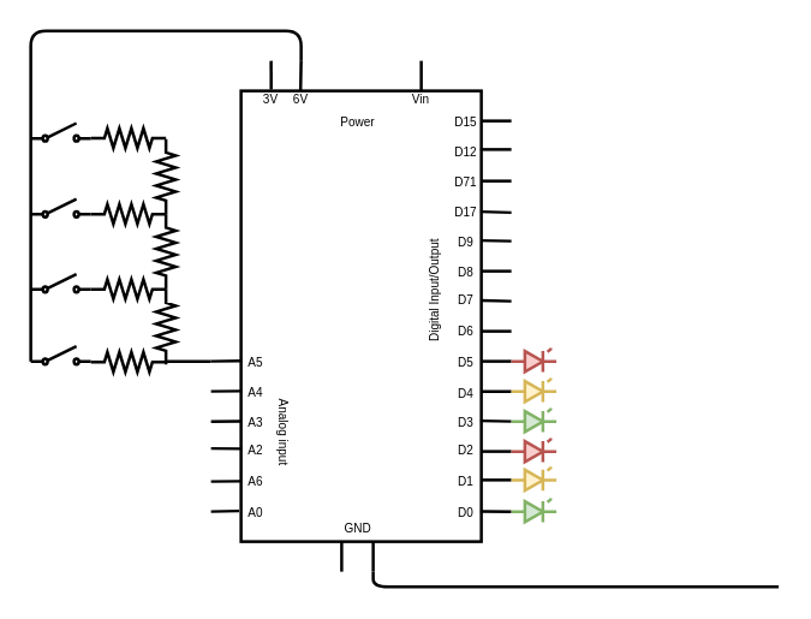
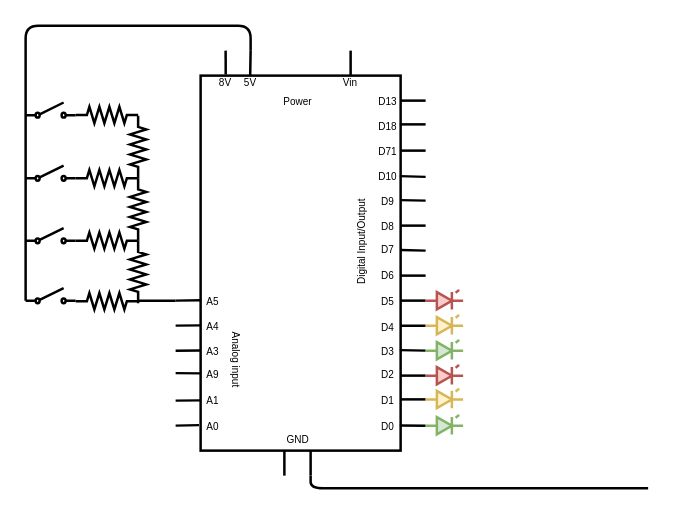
  <mxCell id="0" />
  <mxCell id="1" parent="0" />
  <mxCell id="2" value="" style="group" vertex="1" connectable="0" parent="1"><mxGeometry x="140" y="40" width="200" height="340" as="geometry" /></mxCell>
  <mxCell id="3" value="" style="rounded=0;whiteSpace=wrap;html=1;strokeWidth=2;" vertex="1" parent="2"><mxGeometry x="20" y="20" width="160" height="300" as="geometry" /></mxCell>
  <mxCell id="4" value="" style="endArrow=none;html=1;strokeWidth=2;" edge="1" parent="2"><mxGeometry width="50" height="50" relative="1" as="geometry"><mxPoint x="140" y="20" as="sourcePoint" /><mxPoint x="140" as="targetPoint" /></mxGeometry></mxCell>
  <mxCell id="5" value="" style="endArrow=none;html=1;strokeWidth=2;exitX=0.329;exitY=0;exitDx=0;exitDy=0;exitPerimeter=0;" edge="1" parent="2"><mxGeometry width="50" height="50" relative="1" as="geometry"><mxPoint x="59.64" y="20" as="sourcePoint" /><mxPoint x="60" as="targetPoint" /></mxGeometry></mxCell>
  <mxCell id="6" value="" style="endArrow=none;html=1;strokeWidth=2;exitX=0.163;exitY=-0.003;exitDx=0;exitDy=0;exitPerimeter=0;" edge="1" parent="2"><mxGeometry width="50" height="50" relative="1" as="geometry"><mxPoint x="40.08" y="19.1" as="sourcePoint" /><mxPoint x="40" as="targetPoint" /></mxGeometry></mxCell>
  <mxCell id="7" value="" style="endArrow=none;html=1;strokeWidth=2;entryX=0.996;entryY=0.933;entryDx=0;entryDy=0;entryPerimeter=0;jumpSize=6;" edge="1" parent="2" target="3"><mxGeometry width="50" height="50" relative="1" as="geometry"><mxPoint x="200" y="300" as="sourcePoint" /><mxPoint x="-10" y="340" as="targetPoint" /></mxGeometry></mxCell>
  <mxCell id="8" value="" style="endArrow=none;html=1;strokeWidth=2;" edge="1" parent="2"><mxGeometry width="50" height="50" relative="1" as="geometry"><mxPoint x="180" y="279" as="sourcePoint" /><mxPoint x="200" y="279" as="targetPoint" /></mxGeometry></mxCell>
  <mxCell id="9" value="" style="endArrow=none;html=1;strokeWidth=2;" edge="1" parent="2"><mxGeometry width="50" height="50" relative="1" as="geometry"><mxPoint x="180" y="260" as="sourcePoint" /><mxPoint x="200" y="260" as="targetPoint" /></mxGeometry></mxCell>
  <mxCell id="10" value="" style="endArrow=none;html=1;strokeWidth=2;exitX=0.996;exitY=0.732;exitDx=0;exitDy=0;exitPerimeter=0;" edge="1" parent="2" source="3"><mxGeometry width="50" height="50" relative="1" as="geometry"><mxPoint x="-40" y="390" as="sourcePoint" /><mxPoint x="200" y="240" as="targetPoint" /></mxGeometry></mxCell>
  <mxCell id="11" value="" style="endArrow=none;html=1;strokeWidth=2;entryX=0.998;entryY=0.667;entryDx=0;entryDy=0;entryPerimeter=0;" edge="1" parent="2" target="3"><mxGeometry width="50" height="50" relative="1" as="geometry"><mxPoint x="200" y="220" as="sourcePoint" /><mxPoint x="10" y="340" as="targetPoint" /></mxGeometry></mxCell>
  <mxCell id="12" value="" style="endArrow=none;html=1;strokeWidth=2;exitX=0.999;exitY=0.6;exitDx=0;exitDy=0;exitPerimeter=0;" edge="1" parent="2" source="3"><mxGeometry width="50" height="50" relative="1" as="geometry"><mxPoint x="210" y="200" as="sourcePoint" /><mxPoint x="200" y="200" as="targetPoint" /></mxGeometry></mxCell>
  <mxCell id="13" value="" style="endArrow=none;html=1;strokeWidth=2;" edge="1" parent="2"><mxGeometry width="50" height="50" relative="1" as="geometry"><mxPoint x="180" y="180" as="sourcePoint" /><mxPoint x="200" y="180" as="targetPoint" /></mxGeometry></mxCell>
  <mxCell id="14" value="" style="endArrow=none;html=1;strokeWidth=2;exitX=1.001;exitY=0.465;exitDx=0;exitDy=0;exitPerimeter=0;" edge="1" parent="2" source="3"><mxGeometry width="50" height="50" relative="1" as="geometry"><mxPoint x="190" y="160" as="sourcePoint" /><mxPoint x="200" y="160" as="targetPoint" /></mxGeometry></mxCell>
  <mxCell id="15" value="" style="endArrow=none;html=1;strokeWidth=2;exitX=0.999;exitY=0.4;exitDx=0;exitDy=0;exitPerimeter=0;" edge="1" parent="2" source="3"><mxGeometry width="50" height="50" relative="1" as="geometry"><mxPoint x="240" y="150" as="sourcePoint" /><mxPoint x="200" y="140" as="targetPoint" /></mxGeometry></mxCell>
  <mxCell id="16" value="" style="endArrow=none;html=1;strokeWidth=2;exitX=0.999;exitY=0.332;exitDx=0;exitDy=0;exitPerimeter=0;" edge="1" parent="2" source="3"><mxGeometry width="50" height="50" relative="1" as="geometry"><mxPoint x="240" y="110" as="sourcePoint" /><mxPoint x="200" y="120" as="targetPoint" /></mxGeometry></mxCell>
  <mxCell id="17" value="" style="endArrow=none;html=1;strokeWidth=2;exitX=0.996;exitY=0.268;exitDx=0;exitDy=0;exitPerimeter=0;" edge="1" parent="2" source="3"><mxGeometry width="50" height="50" relative="1" as="geometry"><mxPoint x="230" y="70" as="sourcePoint" /><mxPoint x="200" y="101" as="targetPoint" /></mxGeometry></mxCell>
  <mxCell id="18" value="" style="endArrow=none;html=1;strokeWidth=2;exitX=1;exitY=0.2;exitDx=0;exitDy=0;exitPerimeter=0;" edge="1" parent="2" source="3"><mxGeometry width="50" height="50" relative="1" as="geometry"><mxPoint x="240" y="70" as="sourcePoint" /><mxPoint x="200" y="80" as="targetPoint" /></mxGeometry></mxCell>
  <mxCell id="19" value="" style="endArrow=none;html=1;strokeWidth=2;exitX=0.996;exitY=0.13;exitDx=0;exitDy=0;exitPerimeter=0;" edge="1" parent="2" source="3"><mxGeometry width="50" height="50" relative="1" as="geometry"><mxPoint x="210" y="50" as="sourcePoint" /><mxPoint x="200" y="59" as="targetPoint" /></mxGeometry></mxCell>
  <mxCell id="20" value="" style="endArrow=none;html=1;strokeWidth=2;" edge="1" parent="2"><mxGeometry width="50" height="50" relative="1" as="geometry"><mxPoint x="180" y="40" as="sourcePoint" /><mxPoint x="200" y="40" as="targetPoint" /></mxGeometry></mxCell>
  <mxCell id="21" value="" style="endArrow=none;html=1;strokeWidth=2;entryX=-0.008;entryY=0.932;entryDx=0;entryDy=0;entryPerimeter=0;" edge="1" parent="2" target="3"><mxGeometry width="50" height="50" relative="1" as="geometry"><mxPoint y="300" as="sourcePoint" /><mxPoint x="-20" y="280" as="targetPoint" /></mxGeometry></mxCell>
  <mxCell id="22" value="" style="endArrow=none;html=1;strokeWidth=2;entryX=0;entryY=0.866;entryDx=0;entryDy=0;entryPerimeter=0;" edge="1" parent="2" target="3"><mxGeometry width="50" height="50" relative="1" as="geometry"><mxPoint y="280" as="sourcePoint" /><mxPoint x="-40" y="230" as="targetPoint" /></mxGeometry></mxCell>
  <mxCell id="23" value="" style="endArrow=none;html=1;strokeWidth=2;entryX=0.003;entryY=0.794;entryDx=0;entryDy=0;entryPerimeter=0;" edge="1" parent="2" target="3"><mxGeometry width="50" height="50" relative="1" as="geometry"><mxPoint y="258" as="sourcePoint" /><mxPoint x="-70" y="200" as="targetPoint" /></mxGeometry></mxCell>
  <mxCell id="24" value="" style="endArrow=none;html=1;strokeWidth=2;entryX=0;entryY=0.733;entryDx=0;entryDy=0;entryPerimeter=0;" edge="1" parent="2" target="3"><mxGeometry width="50" height="50" relative="1" as="geometry"><mxPoint y="240" as="sourcePoint" /><mxPoint x="-80" y="210" as="targetPoint" /></mxGeometry></mxCell>
  <mxCell id="25" value="" style="endArrow=none;html=1;strokeWidth=2;entryX=0.003;entryY=0.666;entryDx=0;entryDy=0;entryPerimeter=0;" edge="1" parent="2" target="3"><mxGeometry width="50" height="50" relative="1" as="geometry"><mxPoint y="220" as="sourcePoint" /><mxPoint x="-70" y="200" as="targetPoint" /></mxGeometry></mxCell>
  <mxCell id="26" value="" style="endArrow=none;html=1;strokeWidth=2;entryX=0.003;entryY=0.599;entryDx=0;entryDy=0;entryPerimeter=0;" edge="1" parent="2" target="3"><mxGeometry width="50" height="50" relative="1" as="geometry"><mxPoint y="200" as="sourcePoint" /><mxPoint x="-90" y="210" as="targetPoint" /></mxGeometry></mxCell>
  <mxCell id="27" value="" style="endArrow=none;html=1;strokeWidth=2;" edge="1" parent="2"><mxGeometry width="50" height="50" relative="1" as="geometry"><mxPoint x="87" y="340" as="sourcePoint" /><mxPoint x="87" y="320" as="targetPoint" /></mxGeometry></mxCell>
  <mxCell id="28" value="" style="endArrow=none;html=1;strokeWidth=2;entryX=0.55;entryY=1.001;entryDx=0;entryDy=0;entryPerimeter=0;" edge="1" parent="2" target="3"><mxGeometry width="50" height="50" relative="1" as="geometry"><mxPoint x="108" y="340" as="sourcePoint" /><mxPoint x="-60" y="250" as="targetPoint" /></mxGeometry></mxCell>
- <mxCell id="29" value="&lt;font style=&quot;font-size: 8px&quot;&gt;3V&lt;/font&gt;" style="text;html=1;strokeColor=none;fillColor=none;align=center;verticalAlign=middle;whiteSpace=wrap;rounded=0;" vertex="1" parent="2"><mxGeometry x="30" y="20" width="20" height="10" as="geometry" /></mxCell>
- <mxCell id="30" value="&lt;font style=&quot;font-size: 8px&quot;&gt;6V&lt;/font&gt;" style="text;html=1;strokeColor=none;fillColor=none;align=center;verticalAlign=middle;whiteSpace=wrap;rounded=0;" vertex="1" parent="2"><mxGeometry x="50" y="20" width="20" height="10" as="geometry" /></mxCell>
+ <mxCell id="29" value="&lt;font style=&quot;font-size: 8px&quot;&gt;8V&lt;/font&gt;" style="text;html=1;strokeColor=none;fillColor=none;align=center;verticalAlign=middle;whiteSpace=wrap;rounded=0;" vertex="1" parent="2"><mxGeometry x="30" y="20" width="20" height="10" as="geometry" /></mxCell>
+ <mxCell id="30" value="&lt;font style=&quot;font-size: 8px&quot;&gt;5V&lt;/font&gt;" style="text;html=1;strokeColor=none;fillColor=none;align=center;verticalAlign=middle;whiteSpace=wrap;rounded=0;" vertex="1" parent="2"><mxGeometry x="50" y="20" width="20" height="10" as="geometry" /></mxCell>
  <mxCell id="31" value="&lt;font style=&quot;font-size: 8px&quot;&gt;Vin&lt;/font&gt;" style="text;html=1;strokeColor=none;fillColor=none;align=center;verticalAlign=middle;whiteSpace=wrap;rounded=0;" vertex="1" parent="2"><mxGeometry x="130" y="20" width="20" height="10" as="geometry" /></mxCell>
  <mxCell id="32" value="&lt;font style=&quot;font-size: 8px&quot;&gt;D0&lt;/font&gt;" style="text;html=1;strokeColor=none;fillColor=none;align=center;verticalAlign=middle;whiteSpace=wrap;rounded=0;" vertex="1" parent="2"><mxGeometry x="160" y="295" width="20" height="10" as="geometry" /></mxCell>
  <mxCell id="33" value="&lt;font style=&quot;font-size: 8px&quot;&gt;D1&lt;/font&gt;" style="text;html=1;strokeColor=none;fillColor=none;align=center;verticalAlign=middle;whiteSpace=wrap;rounded=0;" vertex="1" parent="2"><mxGeometry x="160" y="274" width="20" height="10" as="geometry" /></mxCell>
  <mxCell id="34" value="&lt;font style=&quot;font-size: 8px&quot;&gt;D2&lt;/font&gt;" style="text;html=1;strokeColor=none;fillColor=none;align=center;verticalAlign=middle;whiteSpace=wrap;rounded=0;" vertex="1" parent="2"><mxGeometry x="160" y="253" width="20" height="10" as="geometry" /></mxCell>
  <mxCell id="35" value="&lt;font style=&quot;font-size: 8px&quot;&gt;D3&lt;/font&gt;" style="text;html=1;strokeColor=none;fillColor=none;align=center;verticalAlign=middle;whiteSpace=wrap;rounded=0;" vertex="1" parent="2"><mxGeometry x="160" y="235" width="20" height="10" as="geometry" /></mxCell>
  <mxCell id="36" value="&lt;span style=&quot;font-size: 8px&quot;&gt;D4&lt;/span&gt;" style="text;html=1;strokeColor=none;fillColor=none;align=center;verticalAlign=middle;whiteSpace=wrap;rounded=0;" vertex="1" parent="2"><mxGeometry x="160" y="216" width="20" height="10" as="geometry" /></mxCell>
  <mxCell id="37" value="&lt;font style=&quot;font-size: 8px&quot;&gt;D5&lt;/font&gt;" style="text;html=1;strokeColor=none;fillColor=none;align=center;verticalAlign=middle;whiteSpace=wrap;rounded=0;" vertex="1" parent="2"><mxGeometry x="160" y="195" width="20" height="10" as="geometry" /></mxCell>
  <mxCell id="38" value="&lt;font style=&quot;font-size: 8px&quot;&gt;D6&lt;/font&gt;" style="text;html=1;strokeColor=none;fillColor=none;align=center;verticalAlign=middle;whiteSpace=wrap;rounded=0;" vertex="1" parent="2"><mxGeometry x="160" y="174" width="20" height="10" as="geometry" /></mxCell>
  <mxCell id="39" value="&lt;font style=&quot;font-size: 8px&quot;&gt;D7&lt;/font&gt;" style="text;html=1;strokeColor=none;fillColor=none;align=center;verticalAlign=middle;whiteSpace=wrap;rounded=0;" vertex="1" parent="2"><mxGeometry x="160" y="153" width="20" height="10" as="geometry" /></mxCell>
  <mxCell id="40" value="&lt;font style=&quot;font-size: 8px&quot;&gt;D8&lt;/font&gt;" style="text;html=1;strokeColor=none;fillColor=none;align=center;verticalAlign=middle;whiteSpace=wrap;rounded=0;" vertex="1" parent="2"><mxGeometry x="160" y="135" width="20" height="10" as="geometry" /></mxCell>
  <mxCell id="41" value="&lt;font style=&quot;font-size: 8px&quot;&gt;D9&lt;/font&gt;" style="text;html=1;strokeColor=none;fillColor=none;align=center;verticalAlign=middle;whiteSpace=wrap;rounded=0;" vertex="1" parent="2"><mxGeometry x="160" y="115" width="20" height="10" as="geometry" /></mxCell>
- <mxCell id="42" value="&lt;font style=&quot;font-size: 8px&quot;&gt;D17&lt;/font&gt;" style="text;html=1;strokeColor=none;fillColor=none;align=center;verticalAlign=middle;whiteSpace=wrap;rounded=0;" vertex="1" parent="2"><mxGeometry x="160" y="95" width="20" height="10" as="geometry" /></mxCell>
+ <mxCell id="42" value="&lt;font style=&quot;font-size: 8px&quot;&gt;D10&lt;/font&gt;" style="text;html=1;strokeColor=none;fillColor=none;align=center;verticalAlign=middle;whiteSpace=wrap;rounded=0;" vertex="1" parent="2"><mxGeometry x="160" y="95" width="20" height="10" as="geometry" /></mxCell>
  <mxCell id="43" value="&lt;font style=&quot;font-size: 8px&quot;&gt;D71&lt;/font&gt;" style="text;html=1;strokeColor=none;fillColor=none;align=center;verticalAlign=middle;whiteSpace=wrap;rounded=0;" vertex="1" parent="2"><mxGeometry x="160" y="75" width="20" height="10" as="geometry" /></mxCell>
- <mxCell id="44" value="&lt;font style=&quot;font-size: 8px&quot;&gt;D12&lt;/font&gt;" style="text;html=1;strokeColor=none;fillColor=none;align=center;verticalAlign=middle;whiteSpace=wrap;rounded=0;" vertex="1" parent="2"><mxGeometry x="160" y="55" width="20" height="10" as="geometry" /></mxCell>
- <mxCell id="45" value="&lt;font style=&quot;font-size: 8px&quot;&gt;D15&lt;/font&gt;" style="text;html=1;strokeColor=none;fillColor=none;align=center;verticalAlign=middle;whiteSpace=wrap;rounded=0;" vertex="1" parent="2"><mxGeometry x="160" y="35" width="20" height="10" as="geometry" /></mxCell>
+ <mxCell id="44" value="&lt;font style=&quot;font-size: 8px&quot;&gt;D18&lt;/font&gt;" style="text;html=1;strokeColor=none;fillColor=none;align=center;verticalAlign=middle;whiteSpace=wrap;rounded=0;" vertex="1" parent="2"><mxGeometry x="160" y="55" width="20" height="10" as="geometry" /></mxCell>
+ <mxCell id="45" value="&lt;font style=&quot;font-size: 8px&quot;&gt;D13&lt;/font&gt;" style="text;html=1;strokeColor=none;fillColor=none;align=center;verticalAlign=middle;whiteSpace=wrap;rounded=0;" vertex="1" parent="2"><mxGeometry x="160" y="35" width="20" height="10" as="geometry" /></mxCell>
  <mxCell id="46" value="&lt;font style=&quot;font-size: 8px&quot;&gt;A0&lt;/font&gt;" style="text;html=1;strokeColor=none;fillColor=none;align=center;verticalAlign=middle;whiteSpace=wrap;rounded=0;" vertex="1" parent="2"><mxGeometry x="20" y="295" width="20" height="10" as="geometry" /></mxCell>
- <mxCell id="47" value="&lt;font style=&quot;font-size: 8px&quot;&gt;A6&lt;/font&gt;" style="text;html=1;strokeColor=none;fillColor=none;align=center;verticalAlign=middle;whiteSpace=wrap;rounded=0;" vertex="1" parent="2"><mxGeometry x="20" y="274" width="20" height="10" as="geometry" /></mxCell>
- <mxCell id="48" value="&lt;font style=&quot;font-size: 8px&quot;&gt;A2&lt;/font&gt;" style="text;html=1;strokeColor=none;fillColor=none;align=center;verticalAlign=middle;whiteSpace=wrap;rounded=0;" vertex="1" parent="2"><mxGeometry x="20" y="253" width="20" height="10" as="geometry" /></mxCell>
+ <mxCell id="47" value="&lt;font style=&quot;font-size: 8px&quot;&gt;A1&lt;/font&gt;" style="text;html=1;strokeColor=none;fillColor=none;align=center;verticalAlign=middle;whiteSpace=wrap;rounded=0;" vertex="1" parent="2"><mxGeometry x="20" y="274" width="20" height="10" as="geometry" /></mxCell>
+ <mxCell id="48" value="&lt;font style=&quot;font-size: 8px&quot;&gt;A9&lt;/font&gt;" style="text;html=1;strokeColor=none;fillColor=none;align=center;verticalAlign=middle;whiteSpace=wrap;rounded=0;" vertex="1" parent="2"><mxGeometry x="20" y="253" width="20" height="10" as="geometry" /></mxCell>
  <mxCell id="49" value="&lt;font style=&quot;font-size: 8px&quot;&gt;A3&lt;/font&gt;" style="text;html=1;strokeColor=none;fillColor=none;align=center;verticalAlign=middle;whiteSpace=wrap;rounded=0;" vertex="1" parent="2"><mxGeometry x="20" y="235" width="20" height="10" as="geometry" /></mxCell>
  <mxCell id="50" value="&lt;font style=&quot;font-size: 8px&quot;&gt;A4&lt;/font&gt;" style="text;html=1;strokeColor=none;fillColor=none;align=center;verticalAlign=middle;whiteSpace=wrap;rounded=0;" vertex="1" parent="2"><mxGeometry x="20" y="215" width="20" height="10" as="geometry" /></mxCell>
  <mxCell id="51" value="&lt;font style=&quot;font-size: 8px&quot;&gt;A5&lt;/font&gt;" style="text;html=1;strokeColor=none;fillColor=none;align=center;verticalAlign=middle;whiteSpace=wrap;rounded=0;" vertex="1" parent="2"><mxGeometry x="20" y="195" width="20" height="10" as="geometry" /></mxCell>
  <mxCell id="52" value="&lt;font style=&quot;font-size: 8px&quot;&gt;GND&lt;/font&gt;" style="text;html=1;strokeColor=none;fillColor=none;align=center;verticalAlign=middle;whiteSpace=wrap;rounded=0;" vertex="1" parent="2"><mxGeometry x="88" y="304.5" width="20" height="10" as="geometry" /></mxCell>
  <mxCell id="53" value="&lt;font style=&quot;font-size: 8px&quot;&gt;Analog input&lt;/font&gt;" style="text;html=1;strokeColor=none;fillColor=none;align=center;verticalAlign=middle;whiteSpace=wrap;rounded=0;rotation=90;" vertex="1" parent="2"><mxGeometry x="20" y="240" width="60" height="15" as="geometry" /></mxCell>
  <mxCell id="54" value="&lt;font style=&quot;font-size: 8px&quot;&gt;Digital Input/Output&lt;/font&gt;" style="text;html=1;strokeColor=none;fillColor=none;align=center;verticalAlign=middle;whiteSpace=wrap;rounded=0;rotation=-90;" vertex="1" parent="2"><mxGeometry x="98" y="140.5" width="100" height="25" as="geometry" /></mxCell>
  <mxCell id="55" value="&lt;font style=&quot;font-size: 8px&quot;&gt;Power&lt;/font&gt;" style="text;html=1;strokeColor=none;fillColor=none;align=center;verticalAlign=middle;whiteSpace=wrap;rounded=0;rotation=0;" vertex="1" parent="2"><mxGeometry x="68" y="32.5" width="60" height="15" as="geometry" /></mxCell>
  <mxCell id="56" value="" style="verticalLabelPosition=bottom;shadow=0;dashed=0;align=center;html=1;verticalAlign=top;shape=mxgraph.electrical.opto_electronics.led_1;pointerEvents=1;strokeWidth=2;fillColor=#d5e8d4;strokeColor=#82b366;" vertex="1" parent="1"><mxGeometry x="340" y="332" width="30" height="15" as="geometry" /></mxCell>
  <mxCell id="57" value="" style="verticalLabelPosition=bottom;shadow=0;dashed=0;align=center;html=1;verticalAlign=top;shape=mxgraph.electrical.opto_electronics.led_1;pointerEvents=1;strokeWidth=2;fillColor=#fff2cc;strokeColor=#d6b656;" vertex="1" parent="1"><mxGeometry x="340" y="311" width="30" height="15" as="geometry" /></mxCell>
  <mxCell id="58" value="" style="verticalLabelPosition=bottom;shadow=0;dashed=0;align=center;html=1;verticalAlign=top;shape=mxgraph.electrical.opto_electronics.led_1;pointerEvents=1;strokeWidth=2;fillColor=#f8cecc;strokeColor=#b85450;" vertex="1" parent="1"><mxGeometry x="340" y="292" width="30" height="15" as="geometry" /></mxCell>
  <mxCell id="59" value="" style="verticalLabelPosition=bottom;shadow=0;dashed=0;align=center;html=1;verticalAlign=top;shape=mxgraph.electrical.opto_electronics.led_1;pointerEvents=1;strokeWidth=2;fillColor=#d5e8d4;strokeColor=#82b366;" vertex="1" parent="1"><mxGeometry x="340" y="272" width="30" height="15" as="geometry" /></mxCell>
  <mxCell id="60" value="" style="verticalLabelPosition=bottom;shadow=0;dashed=0;align=center;html=1;verticalAlign=top;shape=mxgraph.electrical.opto_electronics.led_1;pointerEvents=1;strokeWidth=2;fillColor=#fff2cc;strokeColor=#d6b656;" vertex="1" parent="1"><mxGeometry x="340" y="252" width="30" height="15" as="geometry" /></mxCell>
  <mxCell id="61" value="" style="verticalLabelPosition=bottom;shadow=0;dashed=0;align=center;html=1;verticalAlign=top;shape=mxgraph.electrical.opto_electronics.led_1;pointerEvents=1;strokeWidth=2;fillColor=#f8cecc;strokeColor=#b85450;" vertex="1" parent="1"><mxGeometry x="340" y="232" width="30" height="15" as="geometry" /></mxCell>
  <mxCell id="62" value="" style="endArrow=none;html=1;strokeWidth=2;" edge="1" parent="1"><mxGeometry width="50" height="50" relative="1" as="geometry"><mxPoint x="518" y="390" as="sourcePoint" /><mxPoint x="248" y="380" as="targetPoint" /><Array as="points"><mxPoint x="248" y="390" /></Array></mxGeometry></mxCell>
  <mxCell id="63" value="" style="endArrow=none;html=1;strokeWidth=2;exitX=0;exitY=0.84;exitDx=0;exitDy=0;exitPerimeter=0;" edge="1" parent="1" source="66"><mxGeometry width="50" height="50" relative="1" as="geometry"><mxPoint x="0" y="100" as="sourcePoint" /><mxPoint x="200" y="40" as="targetPoint" /><Array as="points"><mxPoint x="20" y="20" /><mxPoint x="200" y="20" /></Array></mxGeometry></mxCell>
  <mxCell id="64" value="" style="pointerEvents=1;verticalLabelPosition=bottom;shadow=0;dashed=0;align=center;html=1;verticalAlign=top;shape=mxgraph.electrical.electro-mechanical.simple_switch;strokeWidth=2;" vertex="1" parent="1"><mxGeometry x="20" y="81.5" width="40" height="12" as="geometry" /></mxCell>
  <mxCell id="65" value="" style="pointerEvents=1;verticalLabelPosition=bottom;shadow=0;dashed=0;align=center;html=1;verticalAlign=top;shape=mxgraph.electrical.electro-mechanical.simple_switch;strokeWidth=2;" vertex="1" parent="1"><mxGeometry x="20" y="182" width="40" height="12" as="geometry" /></mxCell>
  <mxCell id="66" value="" style="pointerEvents=1;verticalLabelPosition=bottom;shadow=0;dashed=0;align=center;html=1;verticalAlign=top;shape=mxgraph.electrical.electro-mechanical.simple_switch;strokeWidth=2;" vertex="1" parent="1"><mxGeometry x="20" y="230" width="40" height="12" as="geometry" /></mxCell>
  <mxCell id="67" value="" style="pointerEvents=1;verticalLabelPosition=bottom;shadow=0;dashed=0;align=center;html=1;verticalAlign=top;shape=mxgraph.electrical.resistors.resistor_2;strokeWidth=2;" vertex="1" parent="1"><mxGeometry x="60" y="85" width="50" height="13" as="geometry" /></mxCell>
  <mxCell id="68" value="" style="pointerEvents=1;verticalLabelPosition=bottom;shadow=0;dashed=0;align=center;html=1;verticalAlign=top;shape=mxgraph.electrical.resistors.resistor_2;strokeWidth=2;" vertex="1" parent="1"><mxGeometry x="60" y="135.5" width="50" height="13" as="geometry" /></mxCell>
  <mxCell id="69" value="" style="pointerEvents=1;verticalLabelPosition=bottom;shadow=0;dashed=0;align=center;html=1;verticalAlign=top;shape=mxgraph.electrical.resistors.resistor_2;strokeWidth=2;" vertex="1" parent="1"><mxGeometry x="60" y="185.5" width="50" height="13" as="geometry" /></mxCell>
  <mxCell id="70" value="" style="pointerEvents=1;verticalLabelPosition=bottom;shadow=0;dashed=0;align=center;html=1;verticalAlign=top;shape=mxgraph.electrical.resistors.resistor_2;strokeWidth=2;" vertex="1" parent="1"><mxGeometry x="60" y="234" width="50" height="13" as="geometry" /></mxCell>
  <mxCell id="71" value="" style="pointerEvents=1;verticalLabelPosition=bottom;shadow=0;dashed=0;align=center;html=1;verticalAlign=top;shape=mxgraph.electrical.resistors.resistor_2;strokeWidth=2;direction=south;" vertex="1" parent="1"><mxGeometry x="103.5" y="192" width="13" height="50" as="geometry" /></mxCell>
  <mxCell id="72" value="" style="pointerEvents=1;verticalLabelPosition=bottom;shadow=0;dashed=0;align=center;html=1;verticalAlign=top;shape=mxgraph.electrical.resistors.resistor_2;strokeWidth=2;direction=south;" vertex="1" parent="1"><mxGeometry x="103.5" y="142" width="13" height="50" as="geometry" /></mxCell>
  <mxCell id="73" value="" style="pointerEvents=1;verticalLabelPosition=bottom;shadow=0;dashed=0;align=center;html=1;verticalAlign=top;shape=mxgraph.electrical.electro-mechanical.simple_switch;strokeWidth=2;" vertex="1" parent="1"><mxGeometry x="20" y="132" width="40" height="12" as="geometry" /></mxCell>
  <mxCell id="74" value="" style="pointerEvents=1;verticalLabelPosition=bottom;shadow=0;dashed=0;align=center;html=1;verticalAlign=top;shape=mxgraph.electrical.resistors.resistor_2;strokeWidth=2;direction=south;" vertex="1" parent="1"><mxGeometry x="103.5" y="92" width="13" height="50" as="geometry" /></mxCell>
  <mxCell id="75" value="" style="endArrow=none;html=1;strokeWidth=2;" edge="1" parent="1"><mxGeometry width="50" height="50" relative="1" as="geometry"><mxPoint x="110" y="240" as="sourcePoint" /><mxPoint x="140" y="240" as="targetPoint" /></mxGeometry></mxCell>
